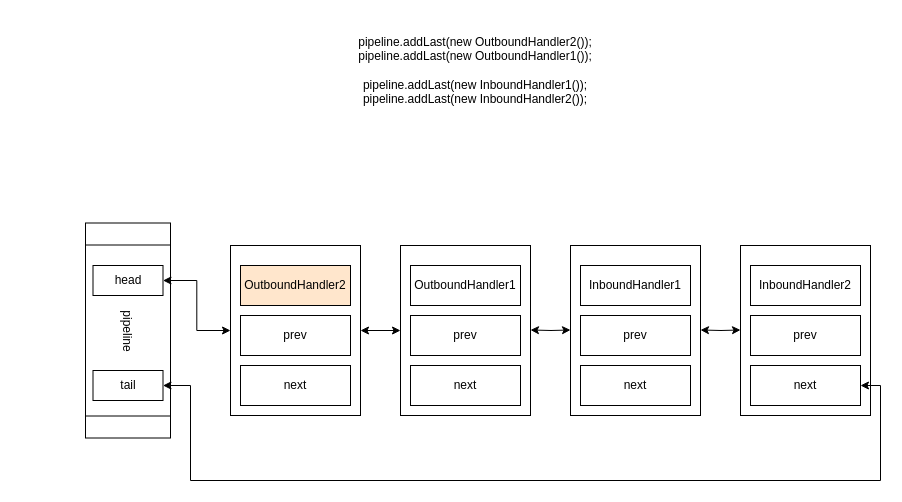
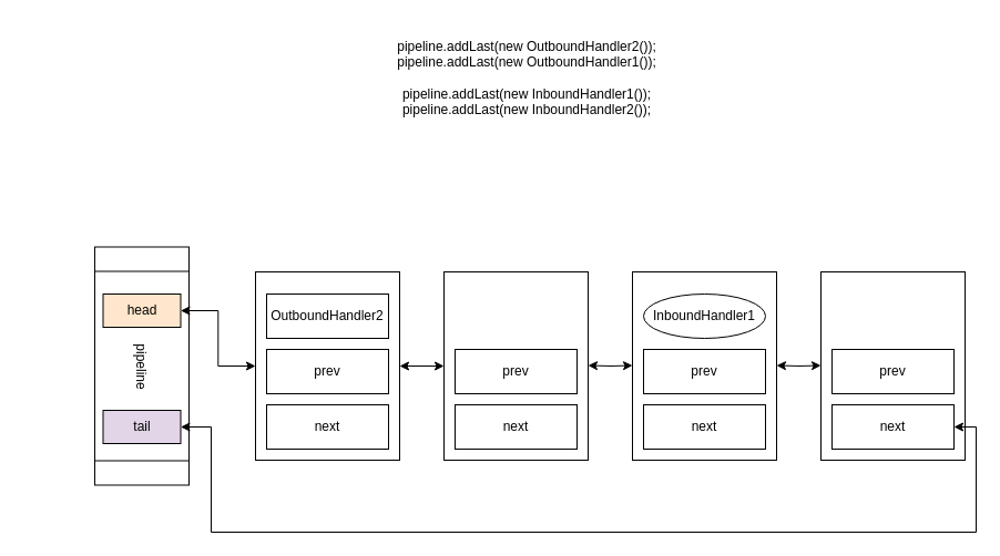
  <mxCell id="0" />
  <mxCell id="1" parent="0" />
  <mxCell id="2" style="edgeStyle=orthogonalEdgeStyle;rounded=0;orthogonalLoop=1;jettySize=auto;html=1;exitX=1;exitY=0.5;exitDx=0;exitDy=0;entryX=0;entryY=0.5;entryDx=0;entryDy=0;startArrow=classic;startFill=1;" edge="1" parent="1" source="3" target="11"><mxGeometry relative="1" as="geometry" /></mxCell>
  <mxCell id="3" value="" style="rounded=0;whiteSpace=wrap;html=1;" vertex="1" parent="1"><mxGeometry x="230" y="245" width="130" height="170" as="geometry" /></mxCell>
- <mxCell id="4" value="OutboundHandler2" style="rounded=0;whiteSpace=wrap;html=1;fillColor=#ffe6cc;" vertex="1" parent="1"><mxGeometry x="240" y="265" width="110" height="40" as="geometry" /></mxCell>
+ <mxCell id="4" value="OutboundHandler2" style="rounded=0;whiteSpace=wrap;html=1;" vertex="1" parent="1"><mxGeometry x="240" y="265" width="110" height="40" as="geometry" /></mxCell>
  <mxCell id="5" value="prev" style="rounded=0;whiteSpace=wrap;html=1;" vertex="1" parent="1"><mxGeometry x="240" y="315" width="110" height="40" as="geometry" /></mxCell>
  <mxCell id="6" value="next" style="rounded=0;whiteSpace=wrap;html=1;" vertex="1" parent="1"><mxGeometry x="240" y="365" width="110" height="40" as="geometry" /></mxCell>
  <mxCell id="7" value="pipeline" style="shape=process;whiteSpace=wrap;html=1;backgroundOutline=1;rotation=90;" vertex="1" parent="1"><mxGeometry x="20" y="287.5" width="215" height="85" as="geometry" /></mxCell>
  <mxCell id="8" style="edgeStyle=orthogonalEdgeStyle;rounded=0;orthogonalLoop=1;jettySize=auto;html=1;entryX=0;entryY=0.5;entryDx=0;entryDy=0;startArrow=classic;startFill=1;" edge="1" parent="1" source="9" target="3"><mxGeometry relative="1" as="geometry" /></mxCell>
- <mxCell id="9" value="head" style="rounded=0;whiteSpace=wrap;html=1;" vertex="1" parent="1"><mxGeometry x="92.5" y="265" width="70" height="30" as="geometry" /></mxCell>
- <mxCell id="10" value="tail" style="rounded=0;whiteSpace=wrap;html=1;" vertex="1" parent="1"><mxGeometry x="92.5" y="370" width="70" height="30" as="geometry" /></mxCell>
+ <mxCell id="9" value="head" style="rounded=0;whiteSpace=wrap;html=1;fillColor=#ffe6cc;" vertex="1" parent="1"><mxGeometry x="92.5" y="265" width="70" height="30" as="geometry" /></mxCell>
+ <mxCell id="10" value="tail" style="rounded=0;whiteSpace=wrap;html=1;fillColor=#e1d5e7;" vertex="1" parent="1"><mxGeometry x="92.5" y="370" width="70" height="30" as="geometry" /></mxCell>
  <mxCell id="11" value="" style="rounded=0;whiteSpace=wrap;html=1;" vertex="1" parent="1"><mxGeometry x="400" y="245" width="130" height="170" as="geometry" /></mxCell>
- <mxCell id="12" value="OutboundHandler1" style="rounded=0;whiteSpace=wrap;html=1;" vertex="1" parent="1"><mxGeometry x="410" y="265" width="110" height="40" as="geometry" /></mxCell>
  <mxCell id="13" value="prev" style="rounded=0;whiteSpace=wrap;html=1;" vertex="1" parent="1"><mxGeometry x="410" y="315" width="110" height="40" as="geometry" /></mxCell>
  <mxCell id="14" value="next" style="rounded=0;whiteSpace=wrap;html=1;" vertex="1" parent="1"><mxGeometry x="410" y="365" width="110" height="40" as="geometry" /></mxCell>
  <mxCell id="15" value="" style="rounded=0;whiteSpace=wrap;html=1;" vertex="1" parent="1"><mxGeometry x="570" y="245" width="130" height="170" as="geometry" /></mxCell>
- <mxCell id="16" value="InboundHandler1" style="rounded=0;whiteSpace=wrap;html=1;" vertex="1" parent="1"><mxGeometry x="580" y="265" width="110" height="40" as="geometry" /></mxCell>
+ <mxCell id="16" value="InboundHandler1" style="ellipse;whiteSpace=wrap;html=1;" vertex="1" parent="1"><mxGeometry x="580" y="265" width="110" height="40" as="geometry" /></mxCell>
  <mxCell id="17" value="prev" style="rounded=0;whiteSpace=wrap;html=1;" vertex="1" parent="1"><mxGeometry x="580" y="315" width="110" height="40" as="geometry" /></mxCell>
  <mxCell id="18" value="next" style="rounded=0;whiteSpace=wrap;html=1;" vertex="1" parent="1"><mxGeometry x="580" y="365" width="110" height="40" as="geometry" /></mxCell>
  <mxCell id="19" value="" style="rounded=0;whiteSpace=wrap;html=1;" vertex="1" parent="1"><mxGeometry x="740" y="245" width="130" height="170" as="geometry" /></mxCell>
- <mxCell id="20" value="InboundHandler2" style="rounded=0;whiteSpace=wrap;html=1;" vertex="1" parent="1"><mxGeometry x="750" y="265" width="110" height="40" as="geometry" /></mxCell>
  <mxCell id="21" value="prev" style="rounded=0;whiteSpace=wrap;html=1;" vertex="1" parent="1"><mxGeometry x="750" y="315" width="110" height="40" as="geometry" /></mxCell>
  <mxCell id="22" value="next" style="rounded=0;whiteSpace=wrap;html=1;" vertex="1" parent="1"><mxGeometry x="750" y="365" width="110" height="40" as="geometry" /></mxCell>
  <mxCell id="23" value="&lt;div&gt;pipeline.addLast(new OutboundHandler2());&lt;/div&gt;&lt;div&gt;pipeline.addLast(new OutboundHandler1());&lt;/div&gt;&lt;div&gt;&lt;br&gt;&lt;/div&gt;&lt;div&gt;pipeline.addLast(new InboundHandler1());&lt;/div&gt;&lt;div&gt;pipeline.addLast(new InboundHandler2());&lt;/div&gt;" style="text;html=1;strokeColor=none;fillColor=none;align=center;verticalAlign=middle;whiteSpace=wrap;rounded=0;" vertex="1" parent="1"><mxGeometry x="260" y="20" width="430" height="100" as="geometry" /></mxCell>
  <mxCell id="24" style="edgeStyle=orthogonalEdgeStyle;rounded=0;orthogonalLoop=1;jettySize=auto;html=1;exitX=1;exitY=0.5;exitDx=0;exitDy=0;entryX=0;entryY=0.5;entryDx=0;entryDy=0;startArrow=classic;startFill=1;" edge="1" parent="1"><mxGeometry relative="1" as="geometry"><mxPoint x="530" y="329.5" as="sourcePoint" /><mxPoint x="570" y="329.5" as="targetPoint" /></mxGeometry></mxCell>
  <mxCell id="25" style="edgeStyle=orthogonalEdgeStyle;rounded=0;orthogonalLoop=1;jettySize=auto;html=1;exitX=1;exitY=0.5;exitDx=0;exitDy=0;entryX=0;entryY=0.5;entryDx=0;entryDy=0;startArrow=classic;startFill=1;" edge="1" parent="1"><mxGeometry relative="1" as="geometry"><mxPoint x="700" y="329.5" as="sourcePoint" /><mxPoint x="740" y="329.5" as="targetPoint" /></mxGeometry></mxCell>
  <mxCell id="26" style="edgeStyle=orthogonalEdgeStyle;rounded=0;orthogonalLoop=1;jettySize=auto;html=1;exitX=1;exitY=0.5;exitDx=0;exitDy=0;entryX=1;entryY=0.5;entryDx=0;entryDy=0;startArrow=classic;startFill=1;" edge="1" parent="1" source="10" target="22"><mxGeometry relative="1" as="geometry"><mxPoint x="710" y="339.5" as="sourcePoint" /><mxPoint x="750" y="339.5" as="targetPoint" /><Array as="points"><mxPoint x="190" y="385" /><mxPoint x="190" y="480" /><mxPoint x="880" y="480" /><mxPoint x="880" y="385" /></Array></mxGeometry></mxCell>
